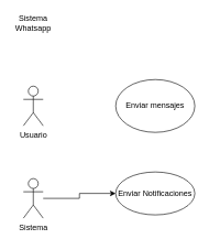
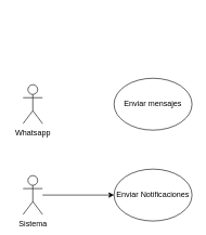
  <mxCell id="0" />
  <mxCell id="1" parent="0" />
- <mxCell id="2" value="Usuario" style="shape=umlActor;verticalLabelPosition=bottom;verticalAlign=top;html=1;outlineConnect=0;" vertex="1" parent="1"><mxGeometry x="35" y="130" width="30" height="60" as="geometry" /></mxCell>
+ <mxCell id="2" value="Whatsapp" style="shape=umlActor;verticalLabelPosition=bottom;verticalAlign=top;html=1;outlineConnect=0;" vertex="1" parent="1"><mxGeometry x="35" y="130" width="30" height="60" as="geometry" /></mxCell>
  <mxCell id="3" value="Enviar mensajes" style="ellipse;whiteSpace=wrap;html=1;" vertex="1" parent="1"><mxGeometry x="175" y="120" width="120" height="80" as="geometry" /></mxCell>
  <mxCell id="4" value="" style="edgeStyle=orthogonalEdgeStyle;rounded=0;orthogonalLoop=1;jettySize=auto;html=1;" edge="1" parent="1" source="5" target="6"><mxGeometry relative="1" as="geometry" /></mxCell>
  <mxCell id="5" value="Sistema" style="shape=umlActor;verticalLabelPosition=bottom;verticalAlign=top;html=1;outlineConnect=0;" vertex="1" parent="1"><mxGeometry x="35" y="270" width="30" height="60" as="geometry" /></mxCell>
- <mxCell id="6" value="Enviar Notificaciones" style="ellipse;whiteSpace=wrap;html=1;" vertex="1" parent="1"><mxGeometry x="175" y="260" width="120" height="65" as="geometry" /></mxCell>
- <mxCell id="7" value="Sistema Whatsapp" style="text;html=1;strokeColor=none;fillColor=none;align=center;verticalAlign=middle;whiteSpace=wrap;rounded=0;" vertex="1" parent="1"><mxGeometry x="20" y="20" width="60" height="30" as="geometry" /></mxCell>
+ <mxCell id="6" value="Enviar Notificaciones" style="ellipse;whiteSpace=wrap;html=1;" vertex="1" parent="1"><mxGeometry x="175" y="260" width="120" height="80" as="geometry" /></mxCell>
